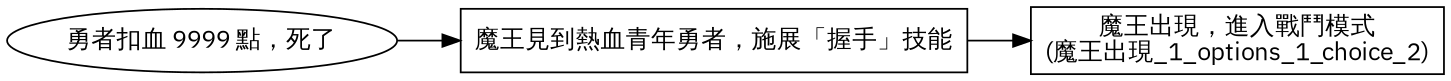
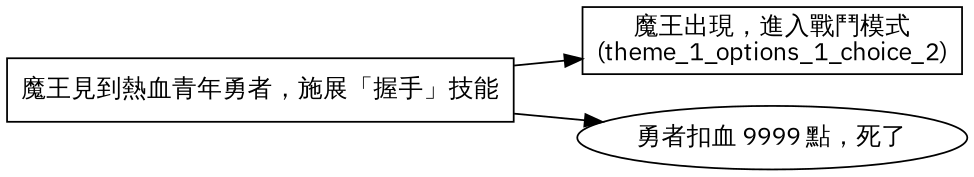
  digraph {
    fontname="IBM Plex Sans"
    rankdir=LR
    node [fontname="IBM Plex Sans" shape=box]
    edge [fontname="IBM Plex Sans"]
-   n1 [label="魔王出現，進入戰鬥模式\n(魔王出現_1_options_1_choice_2)"]
+   n1 [label="魔王出現，進入戰鬥模式\n(theme_1_options_1_choice_2)"]
    n2 [label="魔王見到熱血青年勇者，施展「握手」技能"]
    n3 [label="勇者扣血 9999 點，死了" shape=""]
    n2 -> n1
-   n3 -> n2
+   n2 -> n3
  }
